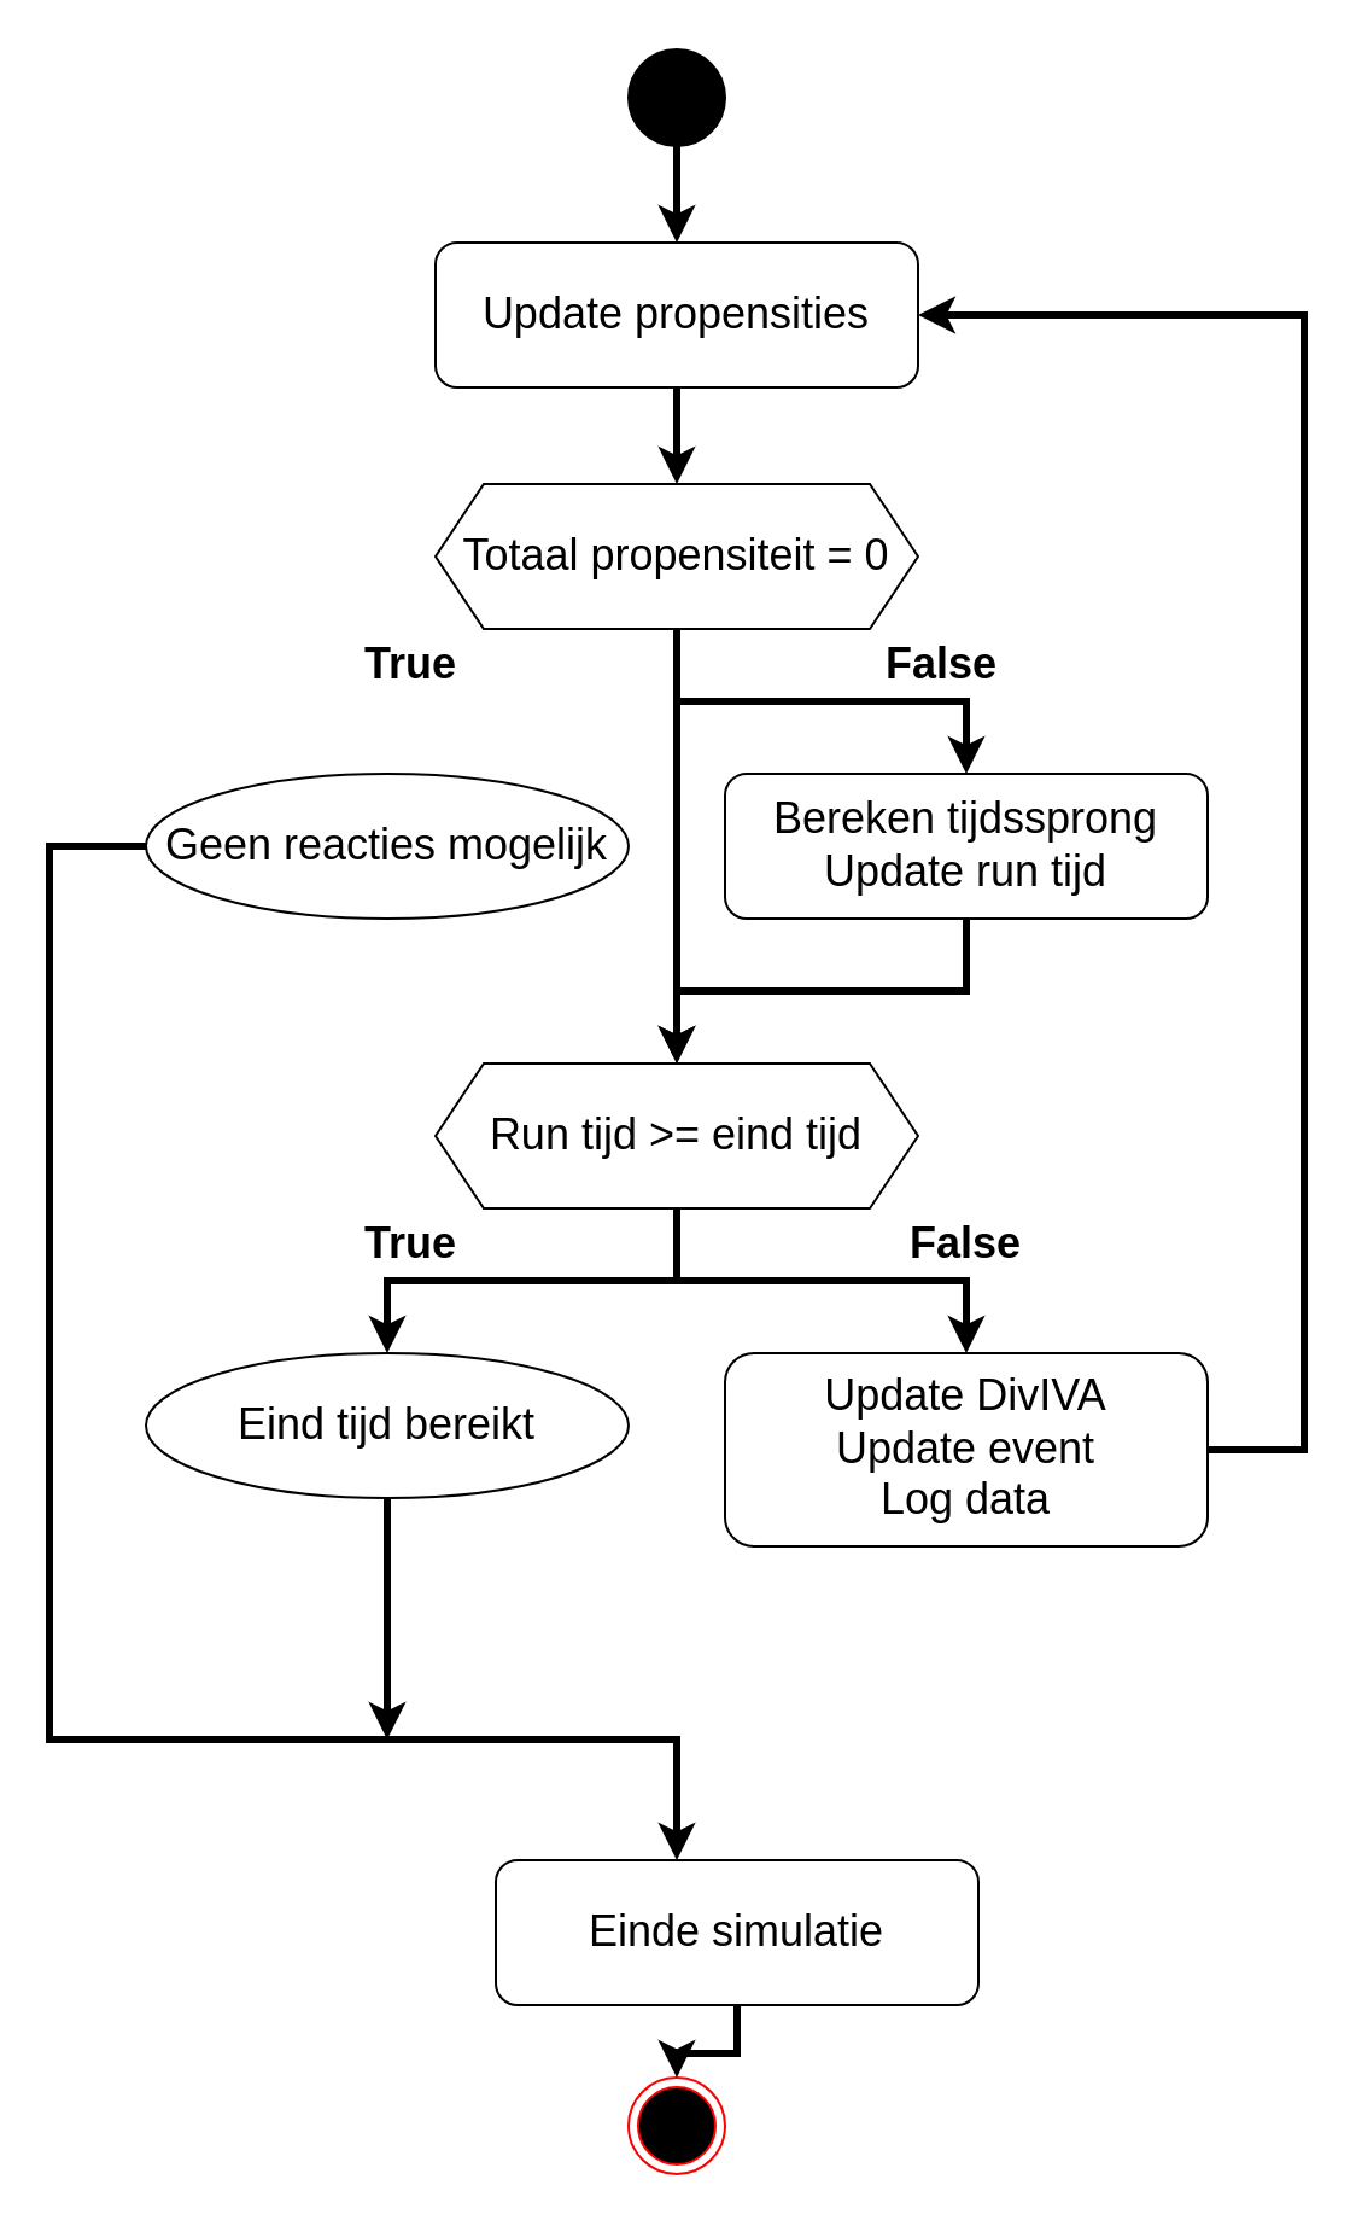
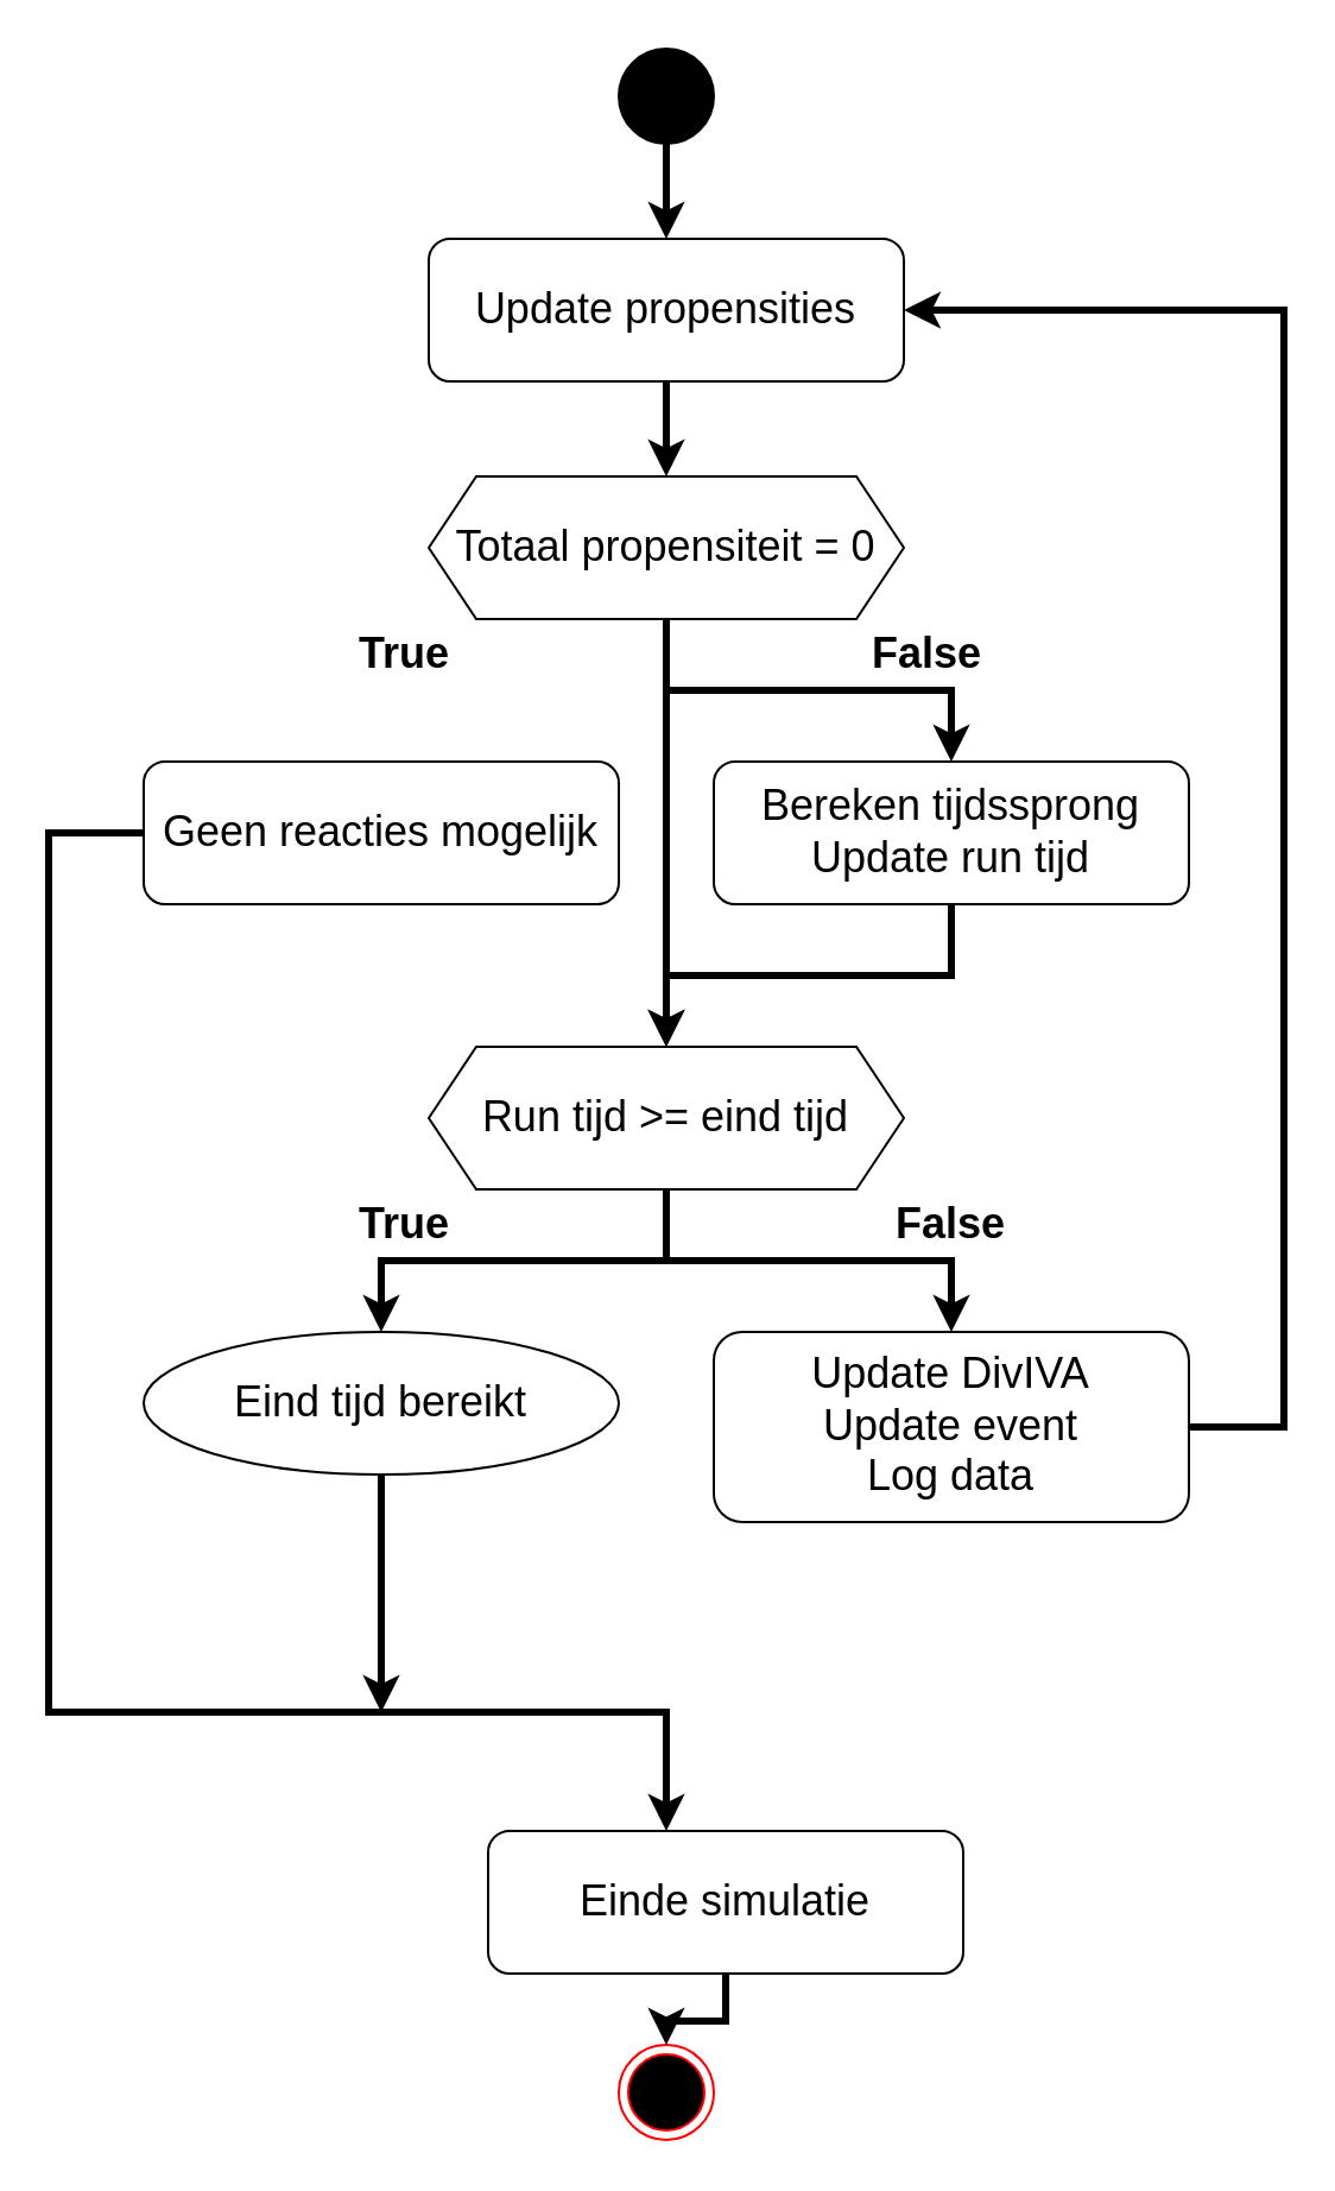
  <mxCell id="0" />
  <mxCell id="1" parent="0" />
  <mxCell id="2" style="edgeStyle=orthogonalEdgeStyle;rounded=0;orthogonalLoop=1;jettySize=auto;html=1;strokeWidth=3;" parent="1" source="3" edge="1"><mxGeometry relative="1" as="geometry"><mxPoint x="280" y="100" as="targetPoint" /></mxGeometry></mxCell>
  <mxCell id="3" value="" style="ellipse;fillColor=strokeColor;html=1;" parent="1" vertex="1"><mxGeometry x="260" y="20" width="40" height="40" as="geometry" /></mxCell>
  <mxCell id="4" style="edgeStyle=orthogonalEdgeStyle;rounded=0;orthogonalLoop=1;jettySize=auto;html=1;strokeWidth=3;" parent="1" source="5" target="8" edge="1"><mxGeometry relative="1" as="geometry" /></mxCell>
  <mxCell id="5" value="&lt;font style=&quot;font-size: 18px;&quot;&gt;Update propensities&lt;/font&gt;" style="rounded=1;whiteSpace=wrap;html=1;" parent="1" vertex="1"><mxGeometry x="180" y="100" width="200" height="60" as="geometry" /></mxCell>
  <mxCell id="6" style="edgeStyle=orthogonalEdgeStyle;rounded=0;orthogonalLoop=1;jettySize=auto;html=1;strokeWidth=3;" parent="1" source="8" target="17" edge="1"><mxGeometry relative="1" as="geometry" /></mxCell>
  <mxCell id="7" style="edgeStyle=orthogonalEdgeStyle;rounded=0;orthogonalLoop=1;jettySize=auto;html=1;strokeWidth=3;" parent="1" source="8" target="12" edge="1"><mxGeometry relative="1" as="geometry" /></mxCell>
  <mxCell id="8" value="&lt;font style=&quot;font-size: 18px;&quot;&gt;T&lt;font style=&quot;&quot;&gt;otaal propensiteit = 0&lt;/font&gt;&lt;/font&gt;" style="shape=hexagon;perimeter=hexagonPerimeter2;whiteSpace=wrap;html=1;fixedSize=1;" parent="1" vertex="1"><mxGeometry x="180" y="200" width="200" height="60" as="geometry" /></mxCell>
  <mxCell id="9" style="edgeStyle=orthogonalEdgeStyle;rounded=0;orthogonalLoop=1;jettySize=auto;html=1;strokeWidth=3;" parent="1" source="10" target="24" edge="1"><mxGeometry relative="1" as="geometry"><mxPoint x="220" y="720" as="targetPoint" /><Array as="points"><mxPoint x="20" y="350" /><mxPoint x="20" y="720" /><mxPoint x="280" y="720" /></Array></mxGeometry></mxCell>
- <mxCell id="10" value="&lt;font style=&quot;font-size: 18px;&quot;&gt;Geen reacties mogelijk&lt;/font&gt;" style="ellipse;whiteSpace=wrap;html=1;" parent="1" vertex="1"><mxGeometry x="60" y="320" width="200" height="60" as="geometry" /></mxCell>
+ <mxCell id="10" value="&lt;font style=&quot;font-size: 18px;&quot;&gt;Geen reacties mogelijk&lt;/font&gt;" style="whiteSpace=wrap;html=1;rounded=1;" parent="1" vertex="1"><mxGeometry x="60" y="320" width="200" height="60" as="geometry" /></mxCell>
  <mxCell id="11" style="edgeStyle=orthogonalEdgeStyle;rounded=0;orthogonalLoop=1;jettySize=auto;html=1;strokeWidth=3;" parent="1" source="12" target="17" edge="1"><mxGeometry relative="1" as="geometry" /></mxCell>
  <mxCell id="12" value="&lt;font style=&quot;font-size: 18px;&quot;&gt;Bereken tijdssprong&lt;br&gt;Update run tijd&lt;/font&gt;" style="rounded=1;whiteSpace=wrap;html=1;" parent="1" vertex="1"><mxGeometry x="300" y="320" width="200" height="60" as="geometry" /></mxCell>
  <mxCell id="13" value="&lt;font style=&quot;font-size: 18px;&quot;&gt;&lt;b&gt;True&lt;/b&gt;&lt;/font&gt;" style="text;html=1;align=center;verticalAlign=middle;whiteSpace=wrap;rounded=0;" parent="1" vertex="1"><mxGeometry x="140" y="260" width="60" height="30" as="geometry" /></mxCell>
  <mxCell id="14" value="&lt;font style=&quot;font-size: 18px;&quot;&gt;&lt;b&gt;False&lt;/b&gt;&lt;/font&gt;" style="text;html=1;align=center;verticalAlign=middle;whiteSpace=wrap;rounded=0;" parent="1" vertex="1"><mxGeometry x="360" y="260" width="60" height="30" as="geometry" /></mxCell>
  <mxCell id="15" style="edgeStyle=orthogonalEdgeStyle;rounded=0;orthogonalLoop=1;jettySize=auto;html=1;strokeWidth=3;" parent="1" source="17" target="19" edge="1"><mxGeometry relative="1" as="geometry" /></mxCell>
  <mxCell id="16" style="edgeStyle=orthogonalEdgeStyle;rounded=0;orthogonalLoop=1;jettySize=auto;html=1;strokeWidth=3;" parent="1" source="17" target="21" edge="1"><mxGeometry relative="1" as="geometry" /></mxCell>
  <mxCell id="17" value="&lt;span style=&quot;font-size: 18px;&quot;&gt;Run tijd &amp;gt;= eind tijd&lt;/span&gt;" style="shape=hexagon;perimeter=hexagonPerimeter2;whiteSpace=wrap;html=1;fixedSize=1;" parent="1" vertex="1"><mxGeometry x="180" y="440" width="200" height="60" as="geometry" /></mxCell>
  <mxCell id="18" style="edgeStyle=orthogonalEdgeStyle;rounded=0;orthogonalLoop=1;jettySize=auto;html=1;strokeWidth=3;" parent="1" source="19" edge="1"><mxGeometry relative="1" as="geometry"><mxPoint x="160" y="720" as="targetPoint" /></mxGeometry></mxCell>
  <mxCell id="19" value="&lt;font style=&quot;font-size: 18px;&quot;&gt;Eind tijd bereikt&lt;/font&gt;" style="ellipse;whiteSpace=wrap;html=1;" parent="1" vertex="1"><mxGeometry x="60" y="560" width="200" height="60" as="geometry" /></mxCell>
  <mxCell id="20" style="edgeStyle=orthogonalEdgeStyle;rounded=0;orthogonalLoop=1;jettySize=auto;html=1;strokeWidth=3;" parent="1" source="21" target="5" edge="1"><mxGeometry relative="1" as="geometry"><mxPoint x="280" y="700" as="sourcePoint" /><Array as="points"><mxPoint x="540" y="600" /><mxPoint x="540" y="130" /></Array></mxGeometry></mxCell>
  <mxCell id="21" value="&lt;div&gt;&lt;font style=&quot;font-size: 18px;&quot;&gt;Update DivIVA&lt;/font&gt;&lt;/div&gt;&lt;font style=&quot;font-size: 18px;&quot;&gt;Update event&lt;/font&gt;&lt;div&gt;&lt;font style=&quot;font-size: 18px;&quot;&gt;Log data&lt;/font&gt;&lt;/div&gt;" style="rounded=1;whiteSpace=wrap;html=1;" parent="1" vertex="1"><mxGeometry x="300" y="560" width="200" height="80" as="geometry" /></mxCell>
  <mxCell id="22" value="" style="ellipse;html=1;shape=endState;fillColor=#000000;strokeColor=#ff0000;" parent="1" vertex="1"><mxGeometry x="260" y="860" width="40" height="40" as="geometry" /></mxCell>
  <mxCell id="23" style="edgeStyle=orthogonalEdgeStyle;rounded=0;orthogonalLoop=1;jettySize=auto;html=1;strokeWidth=3;" parent="1" source="24" target="22" edge="1"><mxGeometry relative="1" as="geometry" /></mxCell>
  <mxCell id="24" value="&lt;span style=&quot;font-size: 18px;&quot;&gt;Einde simulatie&lt;/span&gt;" style="rounded=1;whiteSpace=wrap;html=1;" parent="1" vertex="1"><mxGeometry x="205" y="770" width="200" height="60" as="geometry" /></mxCell>
  <mxCell id="25" value="&lt;font style=&quot;font-size: 18px;&quot;&gt;&lt;b&gt;True&lt;/b&gt;&lt;/font&gt;" style="text;html=1;align=center;verticalAlign=middle;whiteSpace=wrap;rounded=0;" parent="1" vertex="1"><mxGeometry x="140" y="500" width="60" height="30" as="geometry" /></mxCell>
  <mxCell id="26" value="&lt;font style=&quot;font-size: 18px;&quot;&gt;&lt;b&gt;False&lt;/b&gt;&lt;/font&gt;" style="text;html=1;align=center;verticalAlign=middle;whiteSpace=wrap;rounded=0;" parent="1" vertex="1"><mxGeometry x="370" y="500" width="60" height="30" as="geometry" /></mxCell>
